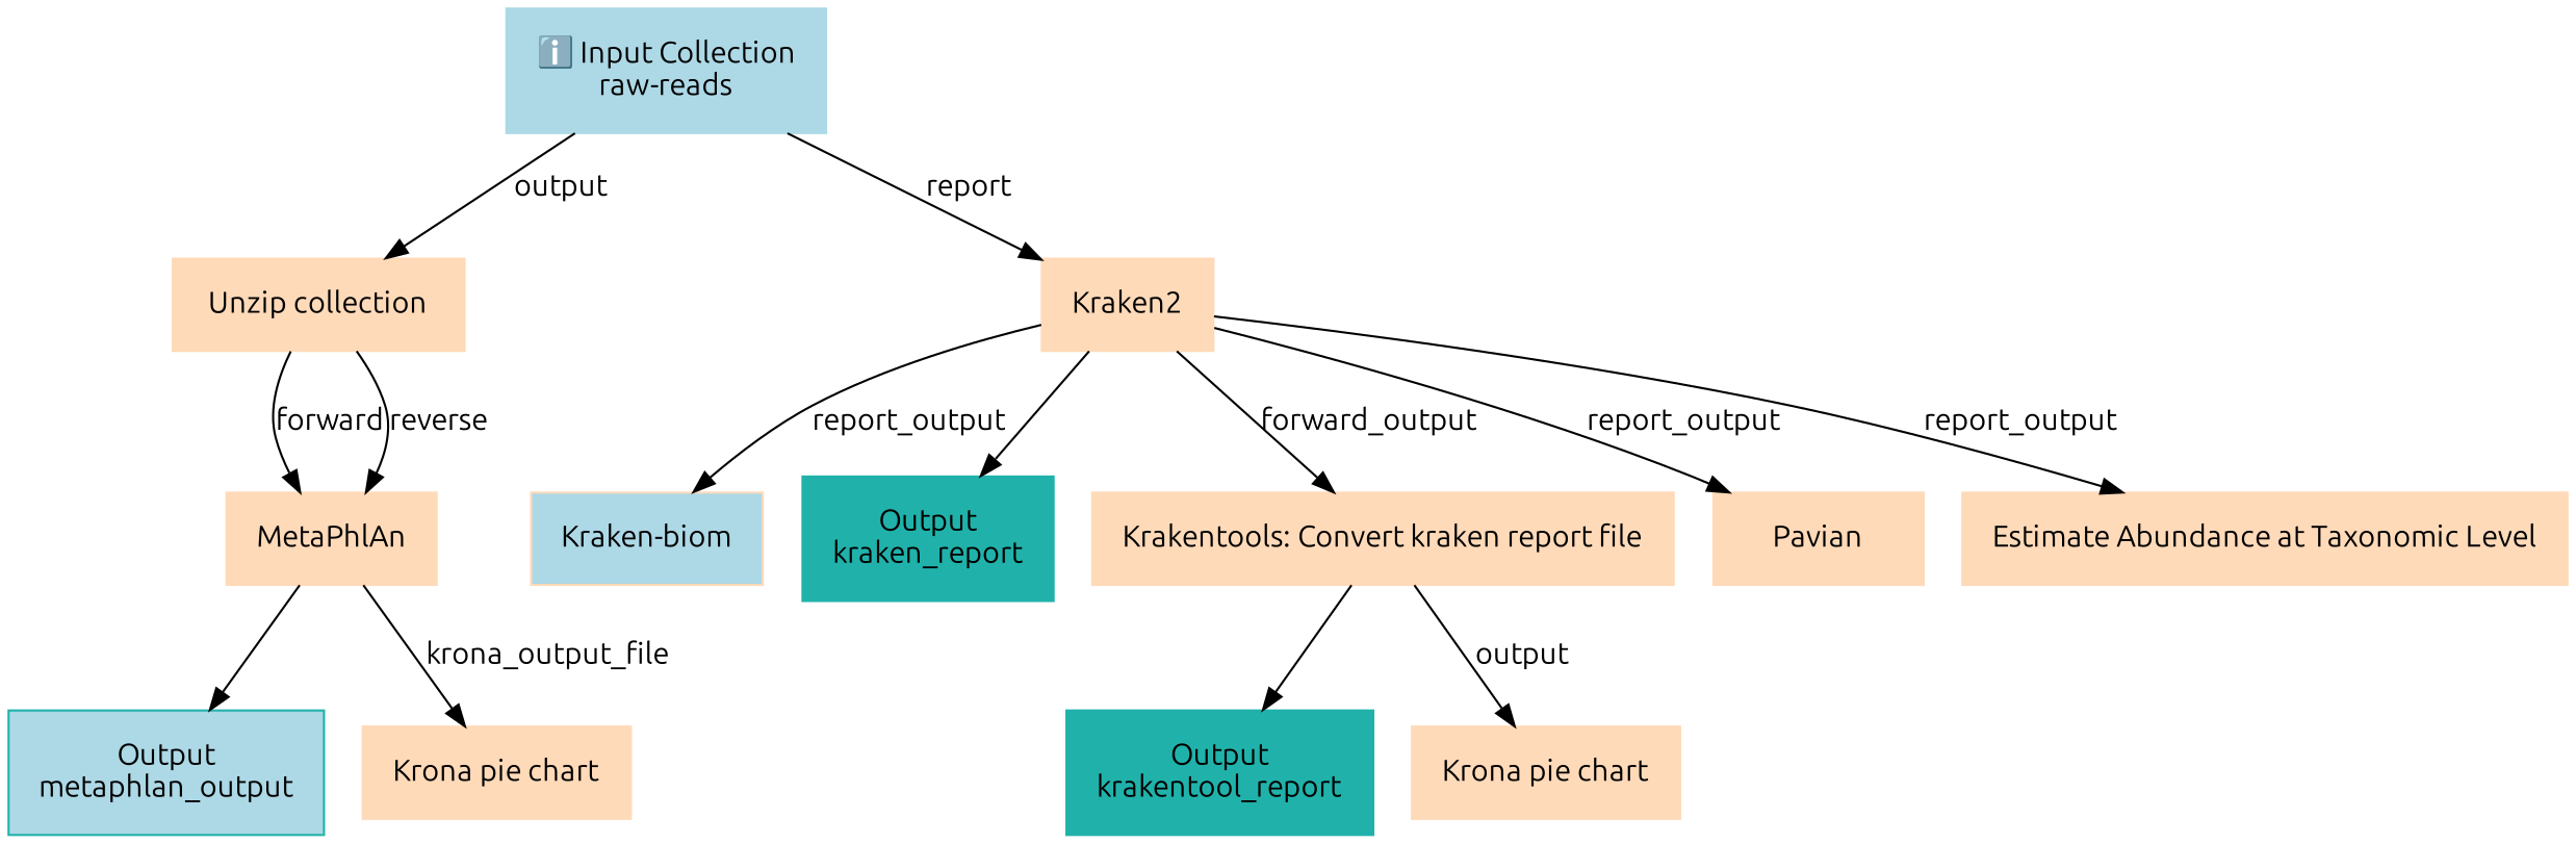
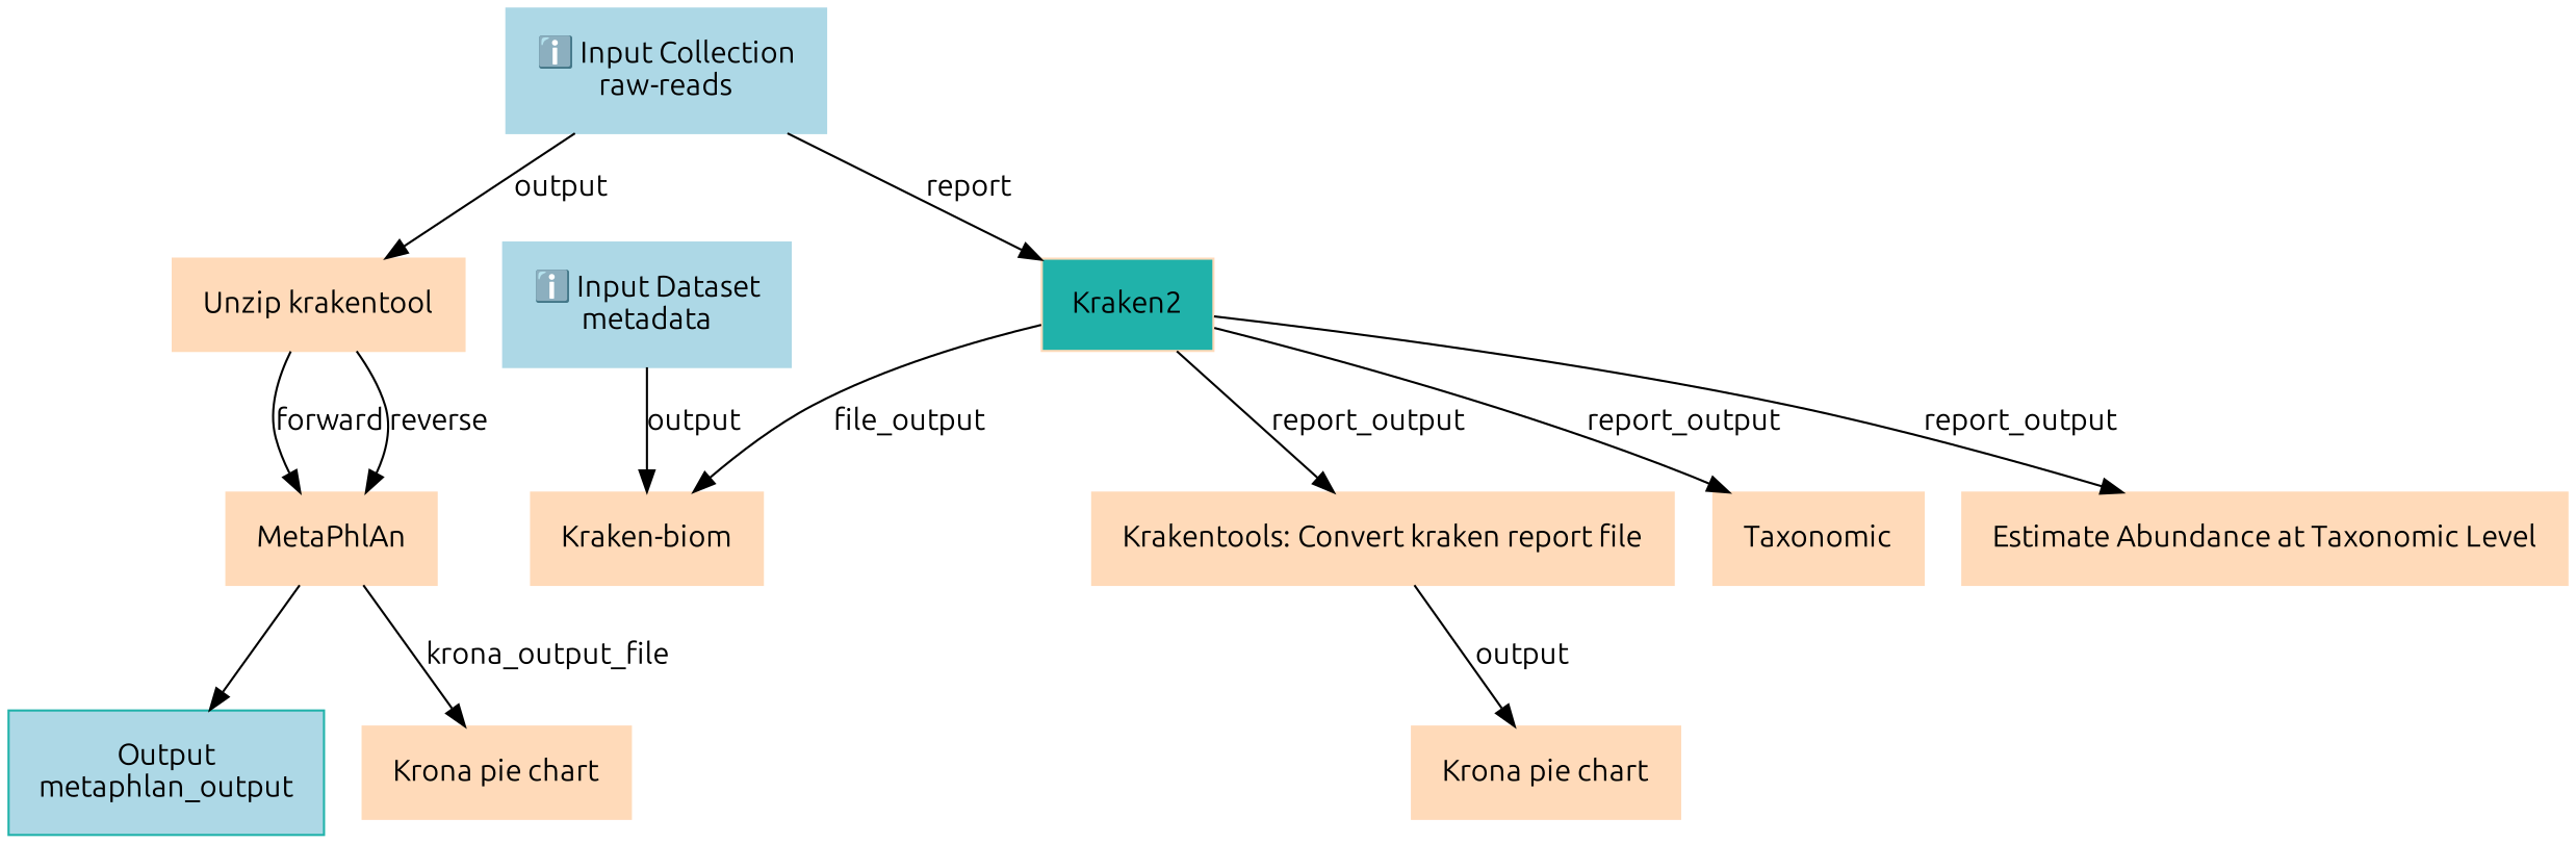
  digraph {
    fontname=Ubuntu
    node [color=peachpuff fontname=Ubuntu margin="0.2,0.2" shape=box style=filled]
    edge [fontname=Ubuntu]
    n1 [color=lightblue label="ℹ️ Input Collection\nraw-reads"]
-   n2 [label="Unzip collection"]
-   n3 [label=Kraken2]
+   n2 [label="Unzip krakentool"]
+   n3 [label=Kraken2 fillcolor=lightseagreen]
    n4 [label=MetaPhlAn]
-   n5 [label="Kraken-biom" fillcolor=lightblue]
-   n6 [color=lightseagreen label="Output\nkraken_report"]
+   n5 [label="Kraken-biom"]
    n7 [label="Krakentools: Convert kraken report file"]
-   n8 [label=Pavian]
+   n8 [label=Taxonomic]
    n9 [label="Estimate Abundance at Taxonomic Level"]
+   n10 [color=lightblue label="ℹ️ Input Dataset\nmetadata"]
    n11 [color=lightseagreen fillcolor=lightblue label="Output\nmetaphlan_output"]
    n12 [label="Krona pie chart"]
-   n13 [color=lightseagreen label="Output\nkrakentool_report"]
    n14 [label="Krona pie chart"]
    n1 -> n2 [label=output]
    n1 -> n3 [label=report]
    n2 -> n4 [label=forward]
    n2 -> n4 [label=reverse]
-   n3 -> n5 [label=report_output]
-   n3 -> n6
-   n3 -> n7 [label=forward_output]
+   n3 -> n5 [label=file_output]
+   n3 -> n7 [label=report_output]
    n3 -> n8 [label=report_output]
    n3 -> n9 [label=report_output]
    n4 -> n11
    n4 -> n12 [label=krona_output_file]
-   n7 -> n13
    n7 -> n14 [label=output]
+   n10 -> n5 [label=output]
  }
